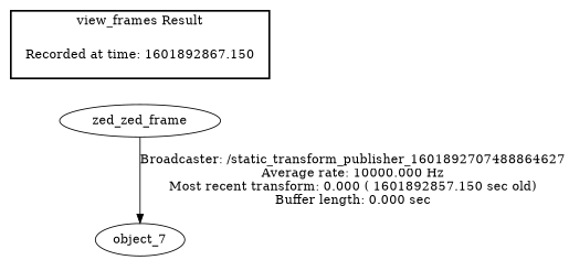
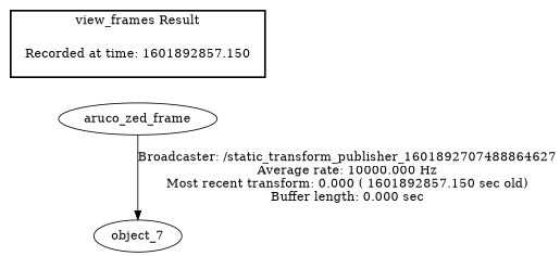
  digraph {
-   "Recorded at time: 1601892857.150" [shape=plaintext label="Recorded at time: 1601892867.150"]
-   aruco_zed_frame [label=zed_zed_frame]
+   "Recorded at time: 1601892857.150" [shape=plaintext]
+   aruco_zed_frame
    n3 [label=object_7]
    subgraph cluster_1 {
      color=black
      label="view_frames Result"
      style=bold
      "Recorded at time: 1601892857.150"
    }
    "Recorded at time: 1601892857.150" -> aruco_zed_frame [style=invis]
    aruco_zed_frame -> n3 [label="Broadcaster: /static_transform_publisher_1601892707488864627\nAverage rate: 10000.000 Hz\nMost recent transform: 0.000 ( 1601892857.150 sec old)\nBuffer length: 0.000 sec\n"]
  }
